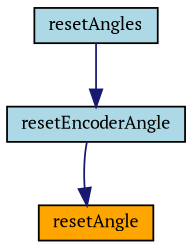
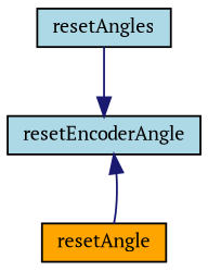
  digraph {
    fontname="PT Serif"
    rankdir=TB
    node [color=black fillcolor=lightblue fontname="PT Serif" fontsize=10 shape=record style=filled]
    edge [color=midnightblue fontname="PT Serif" fontsize=10 labelfontname=Helvetica labelfontsize=10 style=solid]
    n1 [fontcolor=black height=0.2 label=resetAngles width=0.4]
    n2 [height=0.2 label=resetEncoderAngle width=0.4]
    n3 [fillcolor=orange height=0.2 label=resetAngle width=0.4]
    n1 -> n2
-   n2 -> n3
+   n3 -> n2
  }
